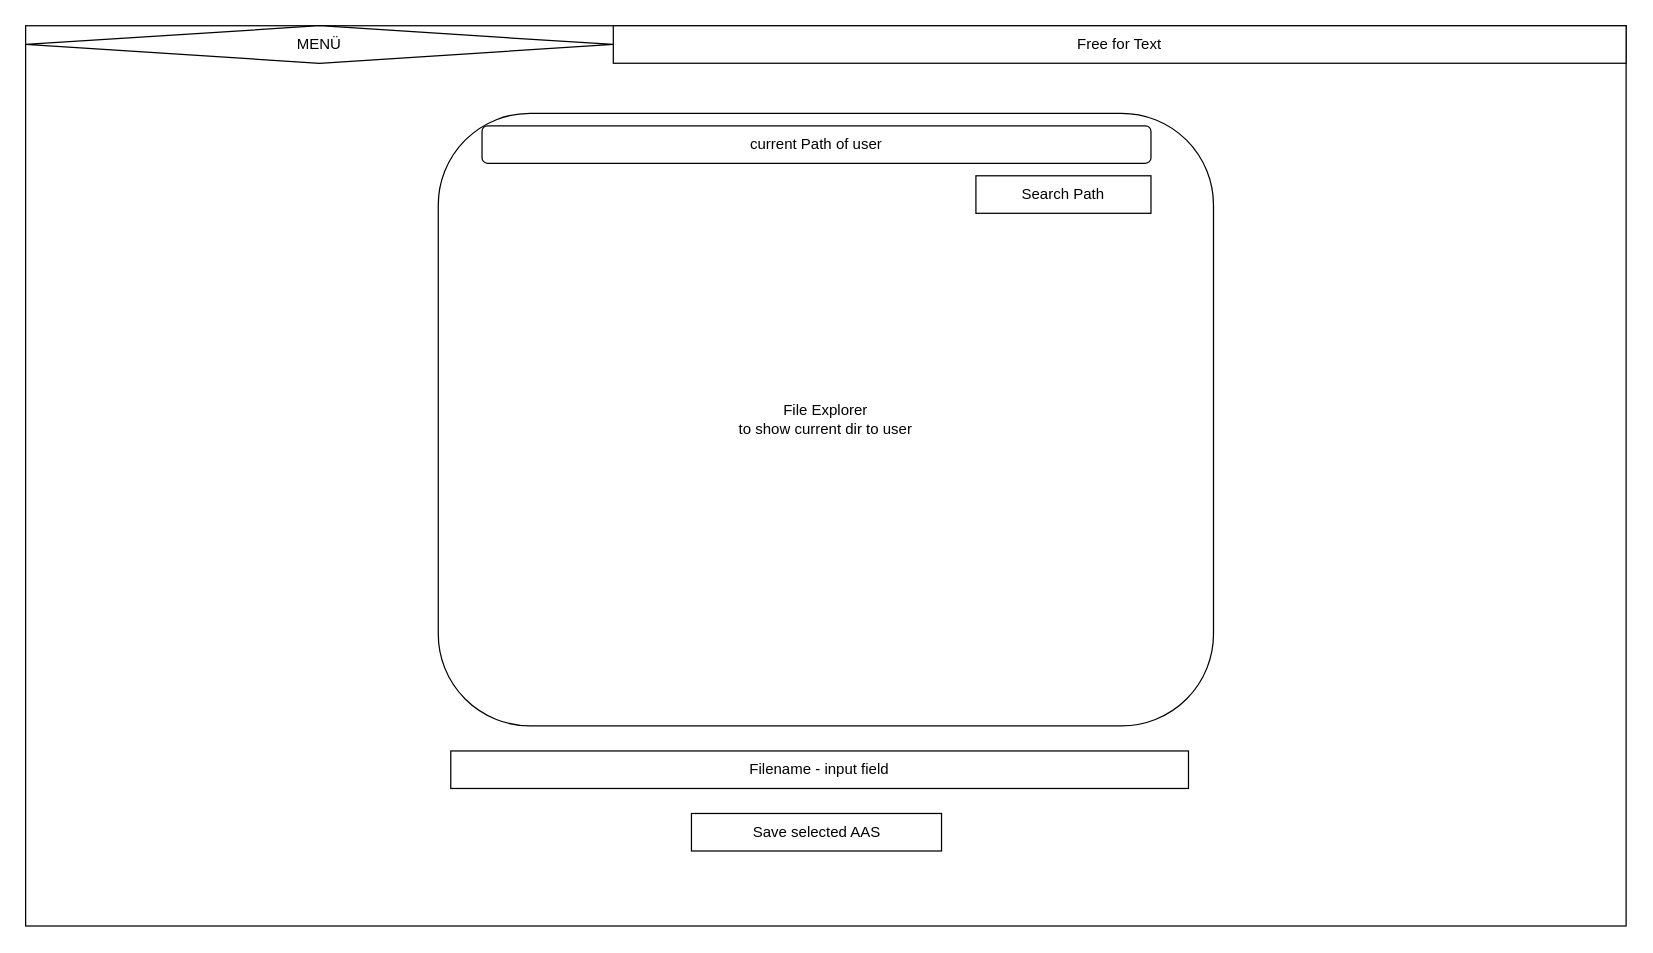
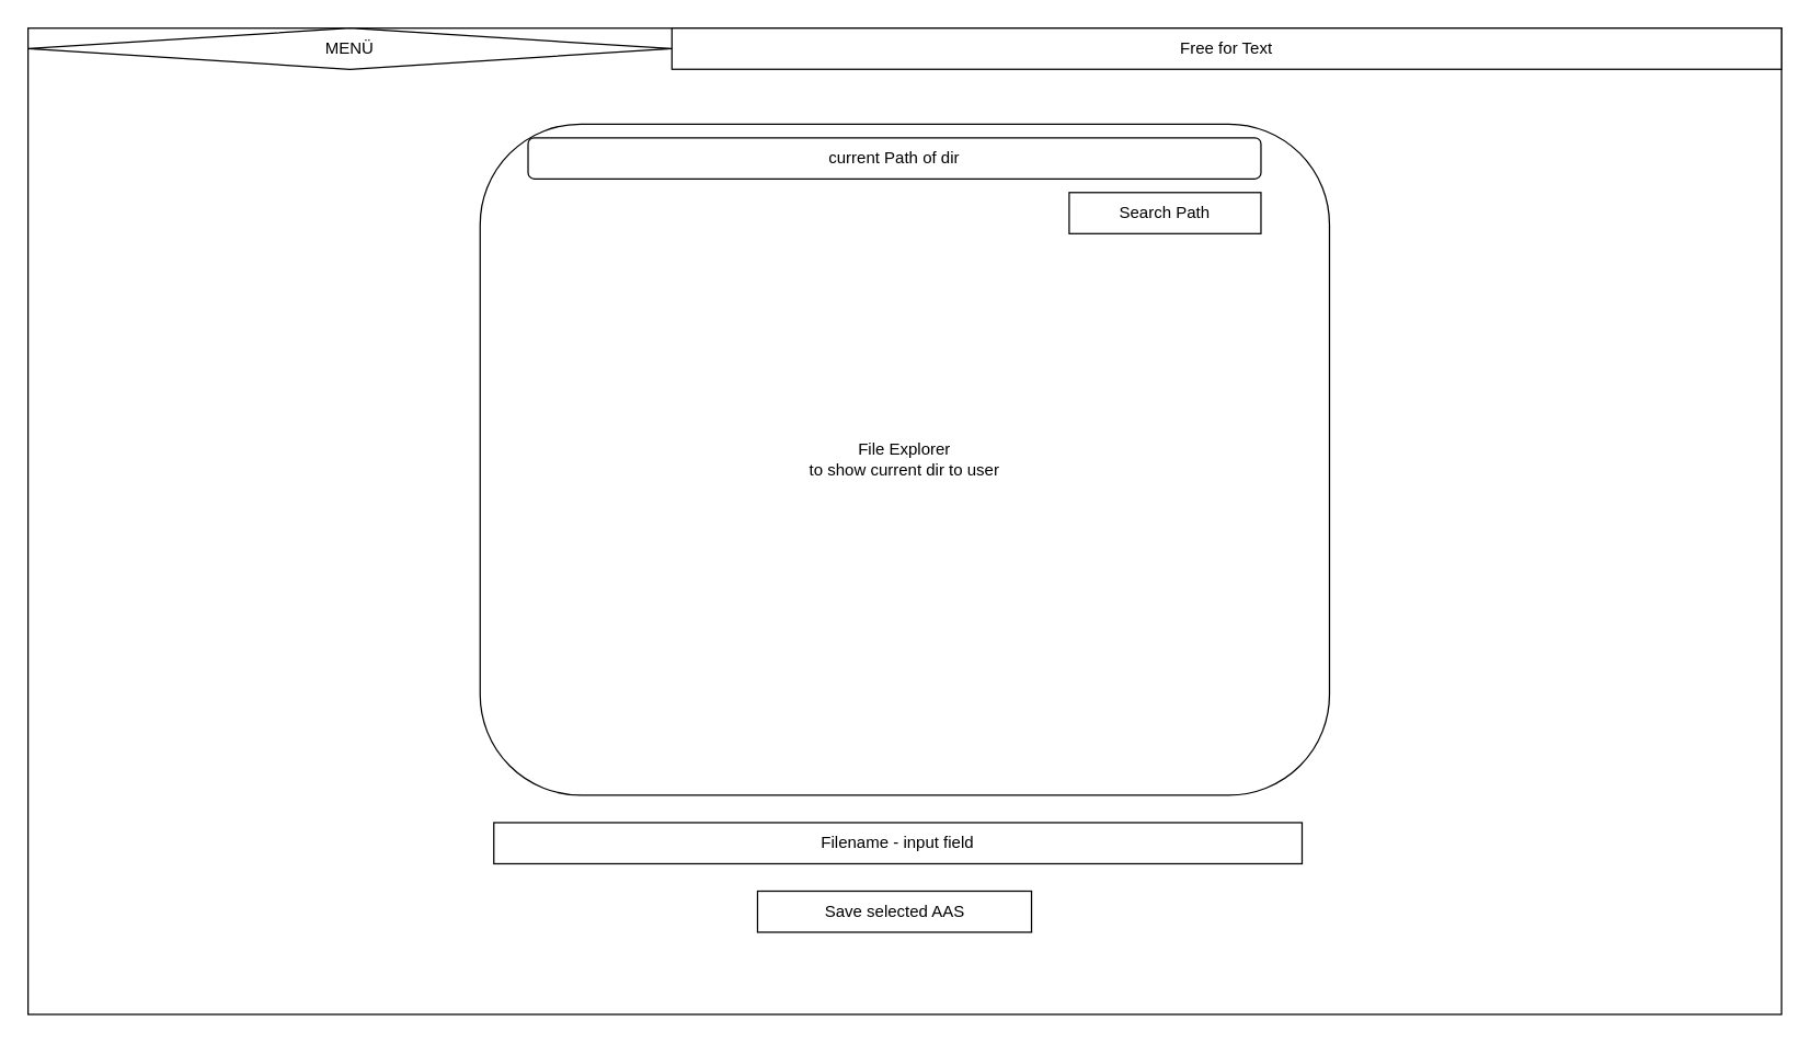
  <mxCell id="0" />
  <mxCell id="1" parent="0" />
  <mxCell id="2" value="" style="rounded=0;whiteSpace=wrap;html=1;" parent="1" vertex="1"><mxGeometry x="20" y="20" width="1280" height="720" as="geometry" /></mxCell>
  <mxCell id="3" value="MENÜ" style="rhombus;whiteSpace=wrap;html=1;" parent="1" vertex="1"><mxGeometry x="20" y="20" width="470" height="30" as="geometry" /></mxCell>
  <mxCell id="4" value="Free for Text" style="rounded=0;whiteSpace=wrap;html=1;" parent="1" vertex="1"><mxGeometry x="490" y="20" width="810" height="30" as="geometry" /></mxCell>
  <mxCell id="5" value="File Explorer&lt;br&gt;to show current dir to user" style="rounded=1;whiteSpace=wrap;html=1;" parent="1" vertex="1"><mxGeometry x="350" y="90" width="620" height="490" as="geometry" /></mxCell>
  <mxCell id="6" value="Search Path" style="rounded=0;whiteSpace=wrap;html=1;" parent="1" vertex="1"><mxGeometry x="780" y="140" width="140" height="30" as="geometry" /></mxCell>
  <mxCell id="7" value="Save selected AAS" style="rounded=0;whiteSpace=wrap;html=1;" parent="1" vertex="1"><mxGeometry x="552.5" y="650" width="200" height="30" as="geometry" /></mxCell>
- <mxCell id="8" value="current Path of user" style="rounded=1;whiteSpace=wrap;html=1;" parent="1" vertex="1"><mxGeometry x="385" y="100" width="535" height="30" as="geometry" /></mxCell>
+ <mxCell id="8" value="current Path of dir" style="rounded=1;whiteSpace=wrap;html=1;" parent="1" vertex="1"><mxGeometry x="385" y="100" width="535" height="30" as="geometry" /></mxCell>
  <mxCell id="9" value="Filename - input field" style="rounded=0;whiteSpace=wrap;html=1;" vertex="1" parent="1"><mxGeometry x="360" y="600" width="590" height="30" as="geometry" /></mxCell>
